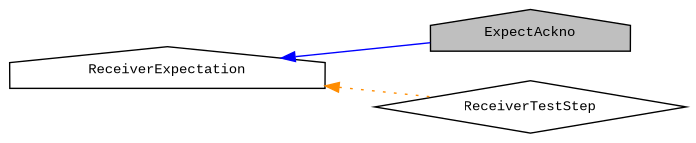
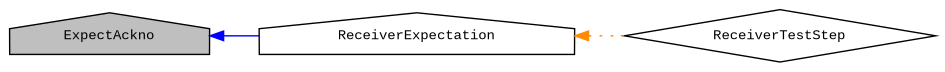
  digraph {
    fontname="Liberation Mono"
    rankdir=LR
    node [color=black fillcolor=white fontname="Liberation Mono" fontsize=10 shape=house style=filled]
    edge [dir=back fontname="Liberation Mono" fontsize=10 labelfontname=Helvetica labelfontsize=10]
    n1 [fillcolor=grey75 fontcolor=black height=0.2 label=ExpectAckno width=0.4]
    n2 [height=0.2 label=ReceiverExpectation width=0.4]
    n3 [height=0.2 label=ReceiverTestStep shape=diamond width=0.4]
-   n2 -> n1 [color=blue style=solid]
+   n1 -> n2 [color=blue style=solid]
    n2 -> n3 [color=darkorange style=dotted]
  }
